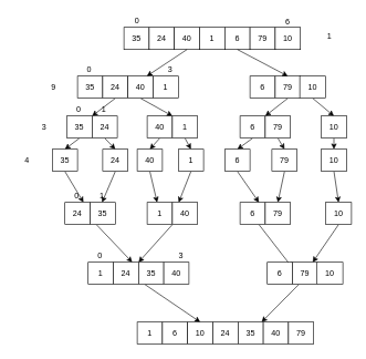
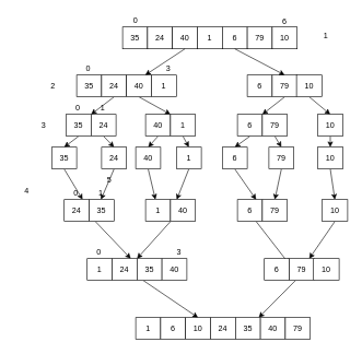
  <mxCell id="0" />
  <mxCell id="1" parent="0" />
  <mxCell id="2" value="" style="group" vertex="1" connectable="0" parent="1"><mxGeometry x="186" width="267" height="50" as="geometry" y="24" /></mxCell>
  <mxCell id="3" value="" style="group" vertex="1" connectable="0" parent="2"><mxGeometry width="190" height="50" as="geometry" /></mxCell>
  <mxCell id="4" value="35" style="rounded=0;whiteSpace=wrap;html=1;" vertex="1" parent="3"><mxGeometry y="16.667" width="38" height="33.333" as="geometry" /></mxCell>
  <mxCell id="5" value="24" style="rounded=0;whiteSpace=wrap;html=1;" vertex="1" parent="3"><mxGeometry x="38" y="16.667" width="38" height="33.333" as="geometry" /></mxCell>
  <mxCell id="6" value="40" style="rounded=0;whiteSpace=wrap;html=1;" vertex="1" parent="3"><mxGeometry x="76" y="16.667" width="38" height="33.333" as="geometry" /></mxCell>
  <mxCell id="7" value="1" style="rounded=0;whiteSpace=wrap;html=1;" vertex="1" parent="3"><mxGeometry x="114" y="16.667" width="38" height="33.333" as="geometry" /></mxCell>
  <mxCell id="8" value="6" style="rounded=0;whiteSpace=wrap;html=1;" vertex="1" parent="3"><mxGeometry x="152" y="16.667" width="38" height="33.333" as="geometry" /></mxCell>
  <mxCell id="9" value="0" style="text;html=1;strokeColor=none;fillColor=none;align=center;verticalAlign=middle;whiteSpace=wrap;rounded=0;" vertex="1" parent="3"><mxGeometry y="-3.33" width="40" height="20" as="geometry" /></mxCell>
  <mxCell id="10" value="79" style="rounded=0;whiteSpace=wrap;html=1;" vertex="1" parent="2"><mxGeometry x="190" y="16.667" width="38" height="33.333" as="geometry" /></mxCell>
  <mxCell id="11" value="10" style="rounded=0;whiteSpace=wrap;html=1;" vertex="1" parent="2"><mxGeometry x="228" y="16.667" width="38" height="33.333" as="geometry" /></mxCell>
  <mxCell id="12" value="6" style="text;html=1;strokeColor=none;fillColor=none;align=center;verticalAlign=middle;whiteSpace=wrap;rounded=0;" vertex="1" parent="2"><mxGeometry x="227" y="-2" width="40" height="20" as="geometry" /></mxCell>
  <mxCell id="13" value="35" style="rounded=0;whiteSpace=wrap;html=1;" vertex="1" parent="1"><mxGeometry x="116" y="113.997" width="38" height="33.333" as="geometry" /></mxCell>
  <mxCell id="14" style="edgeStyle=none;rounded=0;orthogonalLoop=1;jettySize=auto;html=1;exitX=0.5;exitY=1;exitDx=0;exitDy=0;entryX=1;entryY=0;entryDx=0;entryDy=0;" edge="1" parent="1" source="15" target="27"><mxGeometry relative="1" as="geometry" /></mxCell>
  <mxCell id="15" value="24" style="rounded=0;whiteSpace=wrap;html=1;" vertex="1" parent="1"><mxGeometry x="154" y="113.997" width="38" height="33.333" as="geometry" /></mxCell>
  <mxCell id="16" style="edgeStyle=none;rounded=0;orthogonalLoop=1;jettySize=auto;html=1;exitX=0.5;exitY=1;exitDx=0;exitDy=0;entryX=1;entryY=0;entryDx=0;entryDy=0;" edge="1" parent="1" source="17" target="31"><mxGeometry relative="1" as="geometry" /></mxCell>
  <mxCell id="17" value="40" style="rounded=0;whiteSpace=wrap;html=1;" vertex="1" parent="1"><mxGeometry x="192" y="113.997" width="38" height="33.333" as="geometry" /></mxCell>
  <mxCell id="18" value="1" style="rounded=0;whiteSpace=wrap;html=1;" vertex="1" parent="1"><mxGeometry x="230" y="113.997" width="38" height="33.333" as="geometry" /></mxCell>
  <mxCell id="19" value="6" style="rounded=0;whiteSpace=wrap;html=1;" vertex="1" parent="1"><mxGeometry x="376" y="113.997" width="38" height="33.333" as="geometry" /></mxCell>
  <mxCell id="20" style="edgeStyle=none;rounded=0;orthogonalLoop=1;jettySize=auto;html=1;exitX=0.5;exitY=1;exitDx=0;exitDy=0;entryX=0;entryY=0;entryDx=0;entryDy=0;" edge="1" parent="1" source="21" target="37"><mxGeometry relative="1" as="geometry" /></mxCell>
  <mxCell id="21" value="79" style="rounded=0;whiteSpace=wrap;html=1;" vertex="1" parent="1"><mxGeometry x="414" y="113.997" width="38" height="33.333" as="geometry" /></mxCell>
  <mxCell id="22" style="edgeStyle=none;rounded=0;orthogonalLoop=1;jettySize=auto;html=1;exitX=0.5;exitY=1;exitDx=0;exitDy=0;entryX=0.5;entryY=0;entryDx=0;entryDy=0;" edge="1" parent="1" source="23" target="39"><mxGeometry relative="1" as="geometry" /></mxCell>
  <mxCell id="23" value="10" style="rounded=0;whiteSpace=wrap;html=1;" vertex="1" parent="1"><mxGeometry x="451" y="114" width="39" height="33.33" as="geometry" /></mxCell>
  <mxCell id="24" style="rounded=0;orthogonalLoop=1;jettySize=auto;html=1;exitX=0.5;exitY=1;exitDx=0;exitDy=0;entryX=0.75;entryY=0;entryDx=0;entryDy=0;" edge="1" parent="1" source="6" target="17"><mxGeometry relative="1" as="geometry" /></mxCell>
  <mxCell id="25" style="rounded=0;orthogonalLoop=1;jettySize=auto;html=1;exitX=0.5;exitY=1;exitDx=0;exitDy=0;entryX=0.5;entryY=0;entryDx=0;entryDy=0;" edge="1" parent="1" source="8" target="21"><mxGeometry relative="1" as="geometry" /></mxCell>
  <mxCell id="26" style="edgeStyle=none;rounded=0;orthogonalLoop=1;jettySize=auto;html=1;exitX=0.5;exitY=1;exitDx=0;exitDy=0;entryX=0.5;entryY=0;entryDx=0;entryDy=0;" edge="1" parent="1" source="27" target="41"><mxGeometry relative="1" as="geometry" /></mxCell>
  <mxCell id="27" value="35" style="rounded=0;whiteSpace=wrap;html=1;" vertex="1" parent="1"><mxGeometry x="100" y="173.997" width="38" height="33.333" as="geometry" /></mxCell>
  <mxCell id="28" style="edgeStyle=none;rounded=0;orthogonalLoop=1;jettySize=auto;html=1;exitX=0.5;exitY=1;exitDx=0;exitDy=0;entryX=0.5;entryY=0;entryDx=0;entryDy=0;" edge="1" parent="1" source="29" target="43"><mxGeometry relative="1" as="geometry" /></mxCell>
  <mxCell id="29" value="24" style="rounded=0;whiteSpace=wrap;html=1;" vertex="1" parent="1"><mxGeometry x="138" y="173.997" width="38" height="33.333" as="geometry" /></mxCell>
  <mxCell id="30" style="edgeStyle=none;rounded=0;orthogonalLoop=1;jettySize=auto;html=1;exitX=0.5;exitY=1;exitDx=0;exitDy=0;entryX=0.5;entryY=0;entryDx=0;entryDy=0;" edge="1" parent="1" source="31" target="45"><mxGeometry relative="1" as="geometry" /></mxCell>
  <mxCell id="31" value="40" style="rounded=0;whiteSpace=wrap;html=1;" vertex="1" parent="1"><mxGeometry x="221" y="173.997" width="38" height="33.333" as="geometry" /></mxCell>
  <mxCell id="32" style="edgeStyle=none;rounded=0;orthogonalLoop=1;jettySize=auto;html=1;exitX=0.5;exitY=1;exitDx=0;exitDy=0;entryX=0.5;entryY=0;entryDx=0;entryDy=0;" edge="1" parent="1" source="33" target="47"><mxGeometry relative="1" as="geometry" /></mxCell>
  <mxCell id="33" value="1" style="rounded=0;whiteSpace=wrap;html=1;" vertex="1" parent="1"><mxGeometry x="259" y="173.997" width="38" height="33.333" as="geometry" /></mxCell>
  <mxCell id="34" style="edgeStyle=none;rounded=0;orthogonalLoop=1;jettySize=auto;html=1;exitX=0.5;exitY=1;exitDx=0;exitDy=0;entryX=0.5;entryY=0;entryDx=0;entryDy=0;" edge="1" parent="1" source="35" target="49"><mxGeometry relative="1" as="geometry" /></mxCell>
  <mxCell id="35" value="6" style="rounded=0;whiteSpace=wrap;html=1;" vertex="1" parent="1"><mxGeometry x="361" y="173.997" width="38" height="33.333" as="geometry" /></mxCell>
  <mxCell id="36" style="edgeStyle=none;rounded=0;orthogonalLoop=1;jettySize=auto;html=1;exitX=0.5;exitY=1;exitDx=0;exitDy=0;entryX=0.5;entryY=0;entryDx=0;entryDy=0;" edge="1" parent="1" source="37" target="51"><mxGeometry relative="1" as="geometry" /></mxCell>
  <mxCell id="37" value="79" style="rounded=0;whiteSpace=wrap;html=1;" vertex="1" parent="1"><mxGeometry x="399" y="173.997" width="38" height="33.333" as="geometry" /></mxCell>
  <mxCell id="38" style="edgeStyle=none;rounded=0;orthogonalLoop=1;jettySize=auto;html=1;exitX=0.5;exitY=1;exitDx=0;exitDy=0;entryX=0.5;entryY=0;entryDx=0;entryDy=0;" edge="1" parent="1" source="39" target="53"><mxGeometry relative="1" as="geometry" /></mxCell>
  <mxCell id="39" value="10" style="rounded=0;whiteSpace=wrap;html=1;" vertex="1" parent="1"><mxGeometry x="483" y="174" width="39" height="33.33" as="geometry" /></mxCell>
  <mxCell id="40" style="edgeStyle=none;rounded=0;orthogonalLoop=1;jettySize=auto;html=1;exitX=0.5;exitY=1;exitDx=0;exitDy=0;entryX=0.75;entryY=1;entryDx=0;entryDy=0;" edge="1" parent="1" source="41" target="66"><mxGeometry relative="1" as="geometry" /></mxCell>
  <mxCell id="41" value="35" style="rounded=0;whiteSpace=wrap;html=1;" vertex="1" parent="1"><mxGeometry x="78" y="223.997" width="38" height="33.333" as="geometry" /></mxCell>
  <mxCell id="42" style="edgeStyle=none;rounded=0;orthogonalLoop=1;jettySize=auto;html=1;exitX=0.5;exitY=1;exitDx=0;exitDy=0;entryX=0.5;entryY=1;entryDx=0;entryDy=0;" edge="1" parent="1" source="43" target="67"><mxGeometry relative="1" as="geometry" /></mxCell>
  <mxCell id="43" value="24" style="rounded=0;whiteSpace=wrap;html=1;" vertex="1" parent="1"><mxGeometry x="154" y="223.997" width="38" height="33.333" as="geometry" /></mxCell>
  <mxCell id="44" style="edgeStyle=none;rounded=0;orthogonalLoop=1;jettySize=auto;html=1;exitX=0.5;exitY=1;exitDx=0;exitDy=0;" edge="1" parent="1" source="45" target="69"><mxGeometry relative="1" as="geometry" /></mxCell>
  <mxCell id="45" value="40" style="rounded=0;whiteSpace=wrap;html=1;" vertex="1" parent="1"><mxGeometry x="206" y="223.997" width="38" height="33.333" as="geometry" /></mxCell>
  <mxCell id="46" style="edgeStyle=none;rounded=0;orthogonalLoop=1;jettySize=auto;html=1;exitX=0.5;exitY=1;exitDx=0;exitDy=0;entryX=0.25;entryY=0;entryDx=0;entryDy=0;" edge="1" parent="1" source="47" target="70"><mxGeometry relative="1" as="geometry" /></mxCell>
  <mxCell id="47" value="1" style="rounded=0;whiteSpace=wrap;html=1;" vertex="1" parent="1"><mxGeometry x="268" y="223.997" width="38" height="33.333" as="geometry" /></mxCell>
  <mxCell id="48" style="edgeStyle=none;rounded=0;orthogonalLoop=1;jettySize=auto;html=1;exitX=0.5;exitY=1;exitDx=0;exitDy=0;entryX=0.75;entryY=0;entryDx=0;entryDy=0;" edge="1" parent="1" source="49" target="72"><mxGeometry relative="1" as="geometry" /></mxCell>
  <mxCell id="49" value="6" style="rounded=0;whiteSpace=wrap;html=1;" vertex="1" parent="1"><mxGeometry x="338" y="223.997" width="38" height="33.333" as="geometry" /></mxCell>
  <mxCell id="50" style="edgeStyle=none;rounded=0;orthogonalLoop=1;jettySize=auto;html=1;exitX=0.5;exitY=1;exitDx=0;exitDy=0;entryX=0.5;entryY=0;entryDx=0;entryDy=0;" edge="1" parent="1" source="51" target="73"><mxGeometry relative="1" as="geometry" /></mxCell>
  <mxCell id="51" value="79" style="rounded=0;whiteSpace=wrap;html=1;" vertex="1" parent="1"><mxGeometry x="409" y="223.997" width="38" height="33.333" as="geometry" /></mxCell>
  <mxCell id="52" style="edgeStyle=none;rounded=0;orthogonalLoop=1;jettySize=auto;html=1;exitX=0.5;exitY=1;exitDx=0;exitDy=0;entryX=0.5;entryY=0;entryDx=0;entryDy=0;" edge="1" parent="1" source="53" target="75"><mxGeometry relative="1" as="geometry" /></mxCell>
  <mxCell id="53" value="10" style="rounded=0;whiteSpace=wrap;html=1;" vertex="1" parent="1"><mxGeometry x="483" y="224" width="39" height="33.33" as="geometry" /></mxCell>
  <mxCell id="54" value="1" style="text;html=1;strokeColor=none;fillColor=none;align=center;verticalAlign=middle;whiteSpace=wrap;rounded=0;" vertex="1" parent="1"><mxGeometry x="476" y="44" width="40" height="20" as="geometry" /></mxCell>
- <mxCell id="55" value="9" style="text;html=1;strokeColor=none;fillColor=none;align=center;verticalAlign=middle;whiteSpace=wrap;rounded=0;" vertex="1" parent="1"><mxGeometry x="60" y="120.66" width="40" height="20" as="geometry" /></mxCell>
+ <mxCell id="55" value="2" style="text;html=1;strokeColor=none;fillColor=none;align=center;verticalAlign=middle;whiteSpace=wrap;rounded=0;" vertex="1" parent="1"><mxGeometry x="60" y="120.66" width="40" height="20" as="geometry" /></mxCell>
  <mxCell id="56" value="3" style="text;html=1;strokeColor=none;fillColor=none;align=center;verticalAlign=middle;whiteSpace=wrap;rounded=0;" vertex="1" parent="1"><mxGeometry x="46" y="180.67" width="40" height="20" as="geometry" /></mxCell>
- <mxCell id="57" value="4" style="text;html=1;strokeColor=none;fillColor=none;align=center;verticalAlign=middle;whiteSpace=wrap;rounded=0;" vertex="1" parent="1"><mxGeometry x="20" y="230.67" width="40" height="20" as="geometry" /></mxCell>
+ <mxCell id="57" value="4" style="text;html=1;strokeColor=none;fillColor=none;align=center;verticalAlign=middle;whiteSpace=wrap;rounded=0;" vertex="1" parent="1"><mxGeometry x="20" y="280.67" width="40" height="20" as="geometry" /></mxCell>
+ <mxCell id="58" value="5" style="text;html=1;strokeColor=none;fillColor=none;align=center;verticalAlign=middle;whiteSpace=wrap;rounded=0;" vertex="1" parent="1"><mxGeometry x="146" y="264" width="40" height="20" as="geometry" /></mxCell>
  <mxCell id="59" value="0" style="text;html=1;strokeColor=none;fillColor=none;align=center;verticalAlign=middle;whiteSpace=wrap;rounded=0;" vertex="1" parent="1"><mxGeometry x="114" y="94" width="40" height="20" as="geometry" /></mxCell>
  <mxCell id="60" value="3" style="text;html=1;strokeColor=none;fillColor=none;align=center;verticalAlign=middle;whiteSpace=wrap;rounded=0;" vertex="1" parent="1"><mxGeometry x="236" y="94" width="40" height="20" as="geometry" /></mxCell>
  <mxCell id="61" value="0" style="text;html=1;strokeColor=none;fillColor=none;align=center;verticalAlign=middle;whiteSpace=wrap;rounded=0;" vertex="1" parent="1"><mxGeometry x="98" y="154" width="40" height="20" as="geometry" /></mxCell>
  <mxCell id="62" value="1" style="text;html=1;strokeColor=none;fillColor=none;align=center;verticalAlign=middle;whiteSpace=wrap;rounded=0;" vertex="1" parent="1"><mxGeometry x="136" y="154" width="40" height="20" as="geometry" /></mxCell>
  <mxCell id="63" value="24" style="rounded=0;whiteSpace=wrap;html=1;" vertex="1" parent="1"><mxGeometry x="97" y="303.997" width="38" height="33.333" as="geometry" /></mxCell>
  <mxCell id="64" style="edgeStyle=none;rounded=0;orthogonalLoop=1;jettySize=auto;html=1;exitX=0.25;exitY=1;exitDx=0;exitDy=0;entryX=0.75;entryY=0;entryDx=0;entryDy=0;" edge="1" parent="1" source="65" target="77"><mxGeometry relative="1" as="geometry" /></mxCell>
  <mxCell id="65" value="35" style="rounded=0;whiteSpace=wrap;html=1;" vertex="1" parent="1"><mxGeometry x="135" y="303.997" width="38" height="33.333" as="geometry" /></mxCell>
  <mxCell id="66" value="0" style="text;html=1;strokeColor=none;fillColor=none;align=center;verticalAlign=middle;whiteSpace=wrap;rounded=0;" vertex="1" parent="1"><mxGeometry x="95" y="284" width="40" height="20" as="geometry" /></mxCell>
  <mxCell id="67" value="1" style="text;html=1;strokeColor=none;fillColor=none;align=center;verticalAlign=middle;whiteSpace=wrap;rounded=0;" vertex="1" parent="1"><mxGeometry x="133" y="284" width="40" height="20" as="geometry" /></mxCell>
  <mxCell id="68" style="edgeStyle=none;rounded=0;orthogonalLoop=1;jettySize=auto;html=1;exitX=1;exitY=1;exitDx=0;exitDy=0;entryX=0;entryY=0;entryDx=0;entryDy=0;" edge="1" parent="1" source="69" target="79"><mxGeometry relative="1" as="geometry" /></mxCell>
  <mxCell id="69" value="1" style="rounded=0;whiteSpace=wrap;html=1;" vertex="1" parent="1"><mxGeometry x="221" y="303.997" width="38" height="33.333" as="geometry" /></mxCell>
  <mxCell id="70" value="40" style="rounded=0;whiteSpace=wrap;html=1;" vertex="1" parent="1"><mxGeometry x="259" y="303.997" width="38" height="33.333" as="geometry" /></mxCell>
  <mxCell id="71" style="edgeStyle=none;rounded=0;orthogonalLoop=1;jettySize=auto;html=1;exitX=0.75;exitY=1;exitDx=0;exitDy=0;entryX=1;entryY=0.25;entryDx=0;entryDy=0;" edge="1" parent="1" source="72" target="83"><mxGeometry relative="1" as="geometry" /></mxCell>
  <mxCell id="72" value="6" style="rounded=0;whiteSpace=wrap;html=1;" vertex="1" parent="1"><mxGeometry x="361" y="303.997" width="38" height="33.333" as="geometry" /></mxCell>
  <mxCell id="73" value="79" style="rounded=0;whiteSpace=wrap;html=1;" vertex="1" parent="1"><mxGeometry x="399" y="303.997" width="38" height="33.333" as="geometry" /></mxCell>
  <mxCell id="74" style="edgeStyle=none;rounded=0;orthogonalLoop=1;jettySize=auto;html=1;exitX=0.5;exitY=1;exitDx=0;exitDy=0;" edge="1" parent="1" source="75" target="85"><mxGeometry relative="1" as="geometry" /></mxCell>
  <mxCell id="75" value="10" style="rounded=0;whiteSpace=wrap;html=1;" vertex="1" parent="1"><mxGeometry x="490" y="304" width="39" height="33.33" as="geometry" /></mxCell>
  <mxCell id="76" value="1" style="rounded=0;whiteSpace=wrap;html=1;" vertex="1" parent="1"><mxGeometry x="132" y="393.997" width="38" height="33.333" as="geometry" /></mxCell>
  <mxCell id="77" value="24" style="rounded=0;whiteSpace=wrap;html=1;" vertex="1" parent="1"><mxGeometry x="170" y="393.997" width="38" height="33.333" as="geometry" /></mxCell>
  <mxCell id="78" style="edgeStyle=none;rounded=0;orthogonalLoop=1;jettySize=auto;html=1;exitX=0.25;exitY=1;exitDx=0;exitDy=0;entryX=0.5;entryY=0;entryDx=0;entryDy=0;" edge="1" parent="1" source="79" target="89"><mxGeometry relative="1" as="geometry" /></mxCell>
  <mxCell id="79" value="35" style="rounded=0;whiteSpace=wrap;html=1;" vertex="1" parent="1"><mxGeometry x="208" y="393.997" width="38" height="33.333" as="geometry" /></mxCell>
  <mxCell id="80" value="40" style="rounded=0;whiteSpace=wrap;html=1;" vertex="1" parent="1"><mxGeometry x="246" y="393.997" width="38" height="33.333" as="geometry" /></mxCell>
  <mxCell id="81" value="0" style="text;html=1;strokeColor=none;fillColor=none;align=center;verticalAlign=middle;whiteSpace=wrap;rounded=0;" vertex="1" parent="1"><mxGeometry x="130" y="374" width="40" height="20" as="geometry" /></mxCell>
  <mxCell id="82" value="3" style="text;html=1;strokeColor=none;fillColor=none;align=center;verticalAlign=middle;whiteSpace=wrap;rounded=0;" vertex="1" parent="1"><mxGeometry x="252" y="374" width="40" height="20" as="geometry" /></mxCell>
  <mxCell id="83" value="6" style="rounded=0;whiteSpace=wrap;html=1;" vertex="1" parent="1"><mxGeometry x="402" y="393.997" width="38" height="33.333" as="geometry" /></mxCell>
  <mxCell id="84" style="edgeStyle=none;rounded=0;orthogonalLoop=1;jettySize=auto;html=1;exitX=0.25;exitY=1;exitDx=0;exitDy=0;" edge="1" parent="1" source="85" target="91"><mxGeometry relative="1" as="geometry" /></mxCell>
  <mxCell id="85" value="79" style="rounded=0;whiteSpace=wrap;html=1;" vertex="1" parent="1"><mxGeometry x="440" y="393.997" width="38" height="33.333" as="geometry" /></mxCell>
  <mxCell id="86" value="10" style="rounded=0;whiteSpace=wrap;html=1;" vertex="1" parent="1"><mxGeometry x="477" y="394" width="39" height="33.33" as="geometry" /></mxCell>
  <mxCell id="87" value="1" style="rounded=0;whiteSpace=wrap;html=1;" vertex="1" parent="1"><mxGeometry x="206" y="483.997" width="38" height="33.333" as="geometry" /></mxCell>
  <mxCell id="88" value="6" style="rounded=0;whiteSpace=wrap;html=1;" vertex="1" parent="1"><mxGeometry x="244" y="483.997" width="38" height="33.333" as="geometry" /></mxCell>
  <mxCell id="89" value="10" style="rounded=0;whiteSpace=wrap;html=1;" vertex="1" parent="1"><mxGeometry x="282" y="483.997" width="38" height="33.333" as="geometry" /></mxCell>
  <mxCell id="90" value="24" style="rounded=0;whiteSpace=wrap;html=1;" vertex="1" parent="1"><mxGeometry x="320" y="483.997" width="38" height="33.333" as="geometry" /></mxCell>
  <mxCell id="91" value="35" style="rounded=0;whiteSpace=wrap;html=1;" vertex="1" parent="1"><mxGeometry x="358" y="483.997" width="38" height="33.333" as="geometry" /></mxCell>
  <mxCell id="92" value="40" style="rounded=0;whiteSpace=wrap;html=1;" vertex="1" parent="1"><mxGeometry x="396" y="483.997" width="38" height="33.333" as="geometry" /></mxCell>
  <mxCell id="93" value="79" style="rounded=0;whiteSpace=wrap;html=1;" vertex="1" parent="1"><mxGeometry x="434" y="483.997" width="38" height="33.333" as="geometry" /></mxCell>
